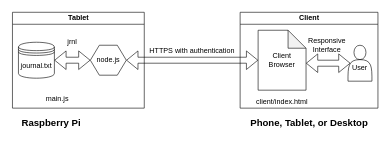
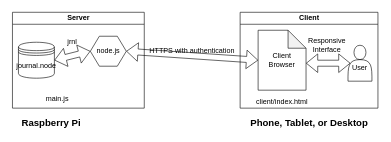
  <mxCell id="0" />
  <mxCell id="1" parent="0" />
- <mxCell id="2" value="Tablet" style="swimlane;html=1;startSize=20;horizontal=1;containerType=tree;" vertex="1" parent="1"><mxGeometry x="20" y="20" width="220" height="160" as="geometry" /></mxCell>
- <mxCell id="3" value="journal.txt" style="shape=datastore;whiteSpace=wrap;html=1;" vertex="1" parent="2"><mxGeometry x="10" y="50" width="60" height="60" as="geometry" /></mxCell>
- <mxCell id="4" value="node.js" style="shape=hexagon;html=1;whiteSpace=wrap;perimeter=hexagonPerimeter;rounded=0;" vertex="1" parent="2"><mxGeometry x="130" y="55" width="60" height="50" as="geometry" /></mxCell>
+ <mxCell id="2" value="Server" style="swimlane;html=1;startSize=20;horizontal=1;containerType=tree;" vertex="1" parent="1"><mxGeometry x="20" y="20" width="220" height="160" as="geometry" /></mxCell>
+ <mxCell id="3" value="journal.node" style="shape=datastore;whiteSpace=wrap;html=1;" vertex="1" parent="2"><mxGeometry x="10" y="50" width="60" height="60" as="geometry" /></mxCell>
+ <mxCell id="4" value="node.js" style="shape=hexagon;html=1;whiteSpace=wrap;perimeter=hexagonPerimeter;rounded=0;" vertex="1" parent="2"><mxGeometry x="130" y="40" width="60" height="50" as="geometry" /></mxCell>
  <mxCell id="5" value="" style="shape=flexArrow;endArrow=classic;startArrow=classic;html=1;entryX=0;entryY=0.5;entryDx=0;entryDy=0;exitX=1;exitY=0.5;exitDx=0;exitDy=0;" edge="1" parent="2" source="3" target="4"><mxGeometry width="50" height="50" relative="1" as="geometry"><mxPoint x="80" y="105" as="sourcePoint" /><mxPoint x="130" y="55" as="targetPoint" /></mxGeometry></mxCell>
  <mxCell id="6" value="&lt;div align=&quot;center&quot;&gt;&lt;font style=&quot;font-size: 12px&quot;&gt;&lt;span&gt;jrnl&lt;/span&gt;&lt;/font&gt;&lt;/div&gt;" style="text;html=1;resizable=0;points=[];autosize=1;align=left;verticalAlign=top;spacingTop=-4;" vertex="1" parent="2"><mxGeometry x="90" y="40" width="30" height="20" as="geometry" /></mxCell>
  <mxCell id="7" value="&lt;div&gt;main.js&lt;/div&gt;" style="text;html=1;strokeColor=none;fillColor=none;align=center;verticalAlign=middle;whiteSpace=wrap;rounded=0;" vertex="1" parent="2"><mxGeometry x="55" y="135" width="40" height="20" as="geometry" /></mxCell>
  <mxCell id="8" value="Client" style="swimlane;html=1;startSize=20;horizontal=1;containerType=tree;" vertex="1" parent="1"><mxGeometry x="400" y="20" width="230" height="160" as="geometry" /></mxCell>
  <mxCell id="9" value="&lt;div&gt;&lt;br&gt;&lt;/div&gt;&lt;div&gt;User&lt;/div&gt;" style="shape=actor;whiteSpace=wrap;html=1;" vertex="1" parent="8"><mxGeometry x="180" y="55" width="40" height="60" as="geometry" /></mxCell>
  <mxCell id="10" value="Client Browser" style="shape=note;whiteSpace=wrap;html=1;backgroundOutline=1;darkOpacity=0.05;" vertex="1" parent="8"><mxGeometry x="30" y="30" width="80" height="100" as="geometry" /></mxCell>
  <mxCell id="11" value="" style="shape=flexArrow;endArrow=classic;startArrow=classic;html=1;exitX=1;exitY=0.55;exitDx=0;exitDy=0;exitPerimeter=0;entryX=0.1;entryY=0.5;entryDx=0;entryDy=0;entryPerimeter=0;" edge="1" parent="8" source="10" target="9"><mxGeometry width="50" height="50" relative="1" as="geometry"><mxPoint x="120" y="115" as="sourcePoint" /><mxPoint x="170" y="65" as="targetPoint" /></mxGeometry></mxCell>
  <mxCell id="12" value="&lt;div&gt;Responsive&lt;/div&gt;&lt;div&gt;Interface&lt;br&gt;&lt;/div&gt;" style="text;html=1;strokeColor=none;fillColor=none;align=center;verticalAlign=middle;whiteSpace=wrap;rounded=0;" vertex="1" parent="8"><mxGeometry x="125" y="45" width="40" height="20" as="geometry" /></mxCell>
  <mxCell id="13" value="client/index.html" style="text;html=1;strokeColor=none;fillColor=none;align=center;verticalAlign=middle;whiteSpace=wrap;rounded=0;" vertex="1" parent="8"><mxGeometry x="50" y="140" width="40" height="20" as="geometry" /></mxCell>
  <mxCell id="14" value="" style="shape=flexArrow;endArrow=classic;startArrow=classic;html=1;exitX=1;exitY=0.5;exitDx=0;exitDy=0;entryX=0;entryY=0.5;entryDx=0;entryDy=0;entryPerimeter=0;" edge="1" parent="1" source="4" target="10"><mxGeometry width="50" height="50" relative="1" as="geometry"><mxPoint x="290" y="135" as="sourcePoint" /><mxPoint x="340" y="85" as="targetPoint" /></mxGeometry></mxCell>
  <mxCell id="15" value="HTTPS with authentication" style="text;html=1;strokeColor=none;fillColor=none;align=center;verticalAlign=middle;whiteSpace=wrap;rounded=0;" vertex="1" parent="1"><mxGeometry x="235" y="75" width="170" height="20" as="geometry" /></mxCell>
  <mxCell id="16" value="&lt;font style=&quot;font-size: 16px&quot;&gt;&lt;b&gt;Raspberry Pi&lt;/b&gt;&lt;/font&gt;" style="text;html=1;strokeColor=none;fillColor=none;align=center;verticalAlign=middle;whiteSpace=wrap;rounded=0;" vertex="1" parent="1"><mxGeometry x="26" y="195" width="118" height="20" as="geometry" /></mxCell>
  <mxCell id="17" value="&lt;font style=&quot;font-size: 16px&quot;&gt;&lt;b&gt;Phone, Tablet, or Desktop&lt;/b&gt;&lt;/font&gt;" style="text;html=1;strokeColor=none;fillColor=none;align=center;verticalAlign=middle;whiteSpace=wrap;rounded=0;" vertex="1" parent="1"><mxGeometry x="402.5" y="195" width="225" height="20" as="geometry" /></mxCell>
